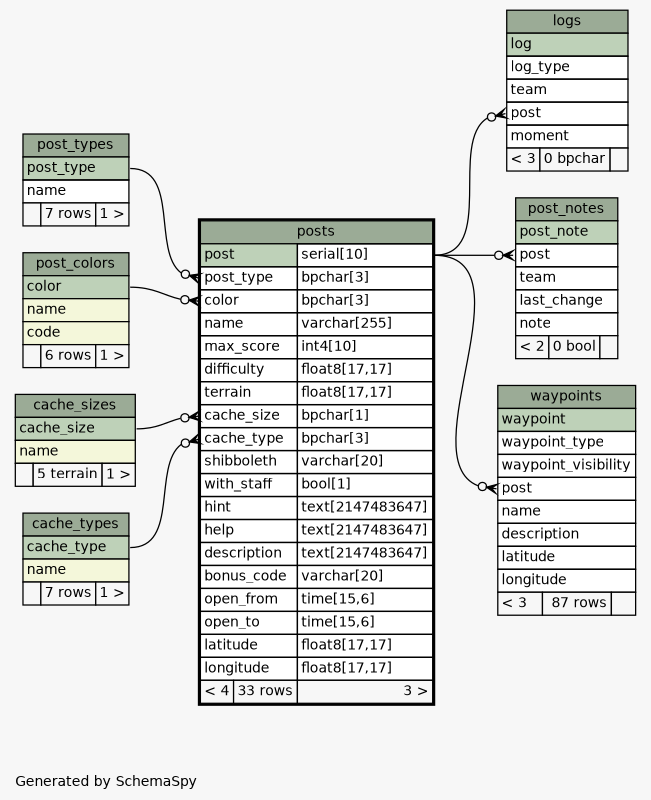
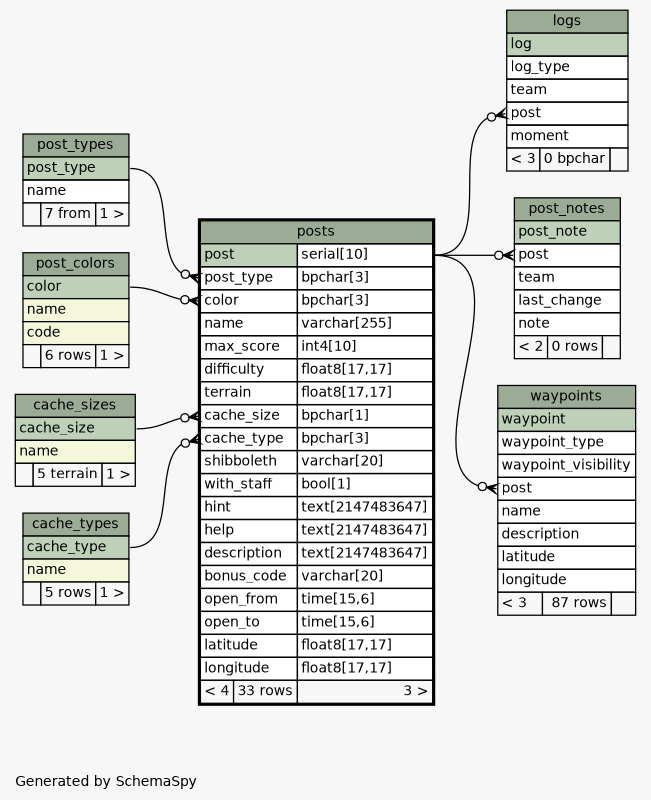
  digraph {
    bgcolor="#f7f7f7"
    fontname=Helvetica
    fontsize=11
    label="\nGenerated by SchemaSpy"
    labeljust=l
    nodesep=0.18
    rankdir=RL
    ranksep=0.46
    node [fontname=Helvetica fontsize=11 shape=plaintext]
    edge [arrowhead=none arrowsize=0.8 arrowtail=crowodot dir=back headport="post.type:e" tailport="post:w"]
    n1 [label=<     <TABLE BORDER="0" CELLBORDER="1" CELLSPACING="0" BGCOLOR="#ffffff">       <TR><TD COLSPAN="3" BGCOLOR="#9bab96" ALIGN="CENTER">logs</TD></TR>       <TR><TD PORT="log" COLSPAN="3" BGCOLOR="#bed1b8" ALIGN="LEFT">log</TD></TR>       <TR><TD PORT="log_type" COLSPAN="3" ALIGN="LEFT">log_type</TD></TR>       <TR><TD PORT="team" COLSPAN="3" ALIGN="LEFT">team</TD></TR>       <TR><TD PORT="post" COLSPAN="3" ALIGN="LEFT">post</TD></TR>       <TR><TD PORT="moment" COLSPAN="3" ALIGN="LEFT">moment</TD></TR>       <TR><TD ALIGN="LEFT" BGCOLOR="#f7f7f7">&lt; 3</TD><TD ALIGN="RIGHT" BGCOLOR="#f7f7f7">0 bpchar</TD><TD ALIGN="RIGHT" BGCOLOR="#f7f7f7">  </TD></TR>     </TABLE>>]
    n2 [label=<     <TABLE BORDER="2" CELLBORDER="1" CELLSPACING="0" BGCOLOR="#ffffff">       <TR><TD COLSPAN="3" BGCOLOR="#9bab96" ALIGN="CENTER">posts</TD></TR>       <TR><TD PORT="post" COLSPAN="2" BGCOLOR="#bed1b8" ALIGN="LEFT">post</TD><TD PORT="post.type" ALIGN="LEFT">serial[10]</TD></TR>       <TR><TD PORT="post_type" COLSPAN="2" ALIGN="LEFT">post_type</TD><TD PORT="post_type.type" ALIGN="LEFT">bpchar[3]</TD></TR>       <TR><TD PORT="color" COLSPAN="2" ALIGN="LEFT">color</TD><TD PORT="color.type" ALIGN="LEFT">bpchar[3]</TD></TR>       <TR><TD PORT="name" COLSPAN="2" ALIGN="LEFT">name</TD><TD PORT="name.type" ALIGN="LEFT">varchar[255]</TD></TR>       <TR><TD PORT="max_score" COLSPAN="2" ALIGN="LEFT">max_score</TD><TD PORT="max_score.type" ALIGN="LEFT">int4[10]</TD></TR>       <TR><TD PORT="difficulty" COLSPAN="2" ALIGN="LEFT">difficulty</TD><TD PORT="difficulty.type" ALIGN="LEFT">float8[17,17]</TD></TR>       <TR><TD PORT="terrain" COLSPAN="2" ALIGN="LEFT">terrain</TD><TD PORT="terrain.type" ALIGN="LEFT">float8[17,17]</TD></TR>       <TR><TD PORT="cache_size" COLSPAN="2" ALIGN="LEFT">cache_size</TD><TD PORT="cache_size.type" ALIGN="LEFT">bpchar[1]</TD></TR>       <TR><TD PORT="cache_type" COLSPAN="2" ALIGN="LEFT">cache_type</TD><TD PORT="cache_type.type" ALIGN="LEFT">bpchar[3]</TD></TR>       <TR><TD PORT="shibboleth" COLSPAN="2" ALIGN="LEFT">shibboleth</TD><TD PORT="shibboleth.type" ALIGN="LEFT">varchar[20]</TD></TR>       <TR><TD PORT="with_staff" COLSPAN="2" ALIGN="LEFT">with_staff</TD><TD PORT="with_staff.type" ALIGN="LEFT">bool[1]</TD></TR>       <TR><TD PORT="hint" COLSPAN="2" ALIGN="LEFT">hint</TD><TD PORT="hint.type" ALIGN="LEFT">text[2147483647]</TD></TR>       <TR><TD PORT="help" COLSPAN="2" ALIGN="LEFT">help</TD><TD PORT="help.type" ALIGN="LEFT">text[2147483647]</TD></TR>       <TR><TD PORT="description" COLSPAN="2" ALIGN="LEFT">description</TD><TD PORT="description.type" ALIGN="LEFT">text[2147483647]</TD></TR>       <TR><TD PORT="bonus_code" COLSPAN="2" ALIGN="LEFT">bonus_code</TD><TD PORT="bonus_code.type" ALIGN="LEFT">varchar[20]</TD></TR>       <TR><TD PORT="open_from" COLSPAN="2" ALIGN="LEFT">open_from</TD><TD PORT="open_from.type" ALIGN="LEFT">time[15,6]</TD></TR>       <TR><TD PORT="open_to" COLSPAN="2" ALIGN="LEFT">open_to</TD><TD PORT="open_to.type" ALIGN="LEFT">time[15,6]</TD></TR>       <TR><TD PORT="latitude" COLSPAN="2" ALIGN="LEFT">latitude</TD><TD PORT="latitude.type" ALIGN="LEFT">float8[17,17]</TD></TR>       <TR><TD PORT="longitude" COLSPAN="2" ALIGN="LEFT">longitude</TD><TD PORT="longitude.type" ALIGN="LEFT">float8[17,17]</TD></TR>       <TR><TD ALIGN="LEFT" BGCOLOR="#f7f7f7">&lt; 4</TD><TD ALIGN="RIGHT" BGCOLOR="#f7f7f7">33 rows</TD><TD ALIGN="RIGHT" BGCOLOR="#f7f7f7">3 &gt;</TD></TR>     </TABLE>>]
    n3 [label=<     <TABLE BORDER="0" CELLBORDER="1" CELLSPACING="0" BGCOLOR="#ffffff">       <TR><TD COLSPAN="3" BGCOLOR="#9bab96" ALIGN="CENTER">cache_sizes</TD></TR>       <TR><TD PORT="cache_size" COLSPAN="3" BGCOLOR="#bed1b8" ALIGN="LEFT">cache_size</TD></TR>       <TR><TD PORT="name" COLSPAN="3" BGCOLOR="#f4f7da" ALIGN="LEFT">name</TD></TR>       <TR><TD ALIGN="LEFT" BGCOLOR="#f7f7f7">  </TD><TD ALIGN="RIGHT" BGCOLOR="#f7f7f7">5 terrain</TD><TD ALIGN="RIGHT" BGCOLOR="#f7f7f7">1 &gt;</TD></TR>     </TABLE>>]
-   n4 [label=<     <TABLE BORDER="0" CELLBORDER="1" CELLSPACING="0" BGCOLOR="#ffffff">       <TR><TD COLSPAN="3" BGCOLOR="#9bab96" ALIGN="CENTER">cache_types</TD></TR>       <TR><TD PORT="cache_type" COLSPAN="3" BGCOLOR="#bed1b8" ALIGN="LEFT">cache_type</TD></TR>       <TR><TD PORT="name" COLSPAN="3" BGCOLOR="#f4f7da" ALIGN="LEFT">name</TD></TR>       <TR><TD ALIGN="LEFT" BGCOLOR="#f7f7f7">  </TD><TD ALIGN="RIGHT" BGCOLOR="#f7f7f7">7 rows</TD><TD ALIGN="RIGHT" BGCOLOR="#f7f7f7">1 &gt;</TD></TR>     </TABLE>>]
+   n4 [label=<     <TABLE BORDER="0" CELLBORDER="1" CELLSPACING="0" BGCOLOR="#ffffff">       <TR><TD COLSPAN="3" BGCOLOR="#9bab96" ALIGN="CENTER">cache_types</TD></TR>       <TR><TD PORT="cache_type" COLSPAN="3" BGCOLOR="#bed1b8" ALIGN="LEFT">cache_type</TD></TR>       <TR><TD PORT="name" COLSPAN="3" BGCOLOR="#f4f7da" ALIGN="LEFT">name</TD></TR>       <TR><TD ALIGN="LEFT" BGCOLOR="#f7f7f7">  </TD><TD ALIGN="RIGHT" BGCOLOR="#f7f7f7">5 rows</TD><TD ALIGN="RIGHT" BGCOLOR="#f7f7f7">1 &gt;</TD></TR>     </TABLE>>]
    n5 [label=<     <TABLE BORDER="0" CELLBORDER="1" CELLSPACING="0" BGCOLOR="#ffffff">       <TR><TD COLSPAN="3" BGCOLOR="#9bab96" ALIGN="CENTER">post_colors</TD></TR>       <TR><TD PORT="color" COLSPAN="3" BGCOLOR="#bed1b8" ALIGN="LEFT">color</TD></TR>       <TR><TD PORT="name" COLSPAN="3" BGCOLOR="#f4f7da" ALIGN="LEFT">name</TD></TR>       <TR><TD PORT="code" COLSPAN="3" BGCOLOR="#f4f7da" ALIGN="LEFT">code</TD></TR>       <TR><TD ALIGN="LEFT" BGCOLOR="#f7f7f7">  </TD><TD ALIGN="RIGHT" BGCOLOR="#f7f7f7">6 rows</TD><TD ALIGN="RIGHT" BGCOLOR="#f7f7f7">1 &gt;</TD></TR>     </TABLE>>]
-   n6 [label=<     <TABLE BORDER="0" CELLBORDER="1" CELLSPACING="0" BGCOLOR="#ffffff">       <TR><TD COLSPAN="3" BGCOLOR="#9bab96" ALIGN="CENTER">post_types</TD></TR>       <TR><TD PORT="post_type" COLSPAN="3" BGCOLOR="#bed1b8" ALIGN="LEFT">post_type</TD></TR>       <TR><TD PORT="name" COLSPAN="3" ALIGN="LEFT">name</TD></TR>       <TR><TD ALIGN="LEFT" BGCOLOR="#f7f7f7">  </TD><TD ALIGN="RIGHT" BGCOLOR="#f7f7f7">7 rows</TD><TD ALIGN="RIGHT" BGCOLOR="#f7f7f7">1 &gt;</TD></TR>     </TABLE>>]
-   n7 [label=<     <TABLE BORDER="0" CELLBORDER="1" CELLSPACING="0" BGCOLOR="#ffffff">       <TR><TD COLSPAN="3" BGCOLOR="#9bab96" ALIGN="CENTER">post_notes</TD></TR>       <TR><TD PORT="post_note" COLSPAN="3" BGCOLOR="#bed1b8" ALIGN="LEFT">post_note</TD></TR>       <TR><TD PORT="post" COLSPAN="3" ALIGN="LEFT">post</TD></TR>       <TR><TD PORT="team" COLSPAN="3" ALIGN="LEFT">team</TD></TR>       <TR><TD PORT="last_change" COLSPAN="3" ALIGN="LEFT">last_change</TD></TR>       <TR><TD PORT="note" COLSPAN="3" ALIGN="LEFT">note</TD></TR>       <TR><TD ALIGN="LEFT" BGCOLOR="#f7f7f7">&lt; 2</TD><TD ALIGN="RIGHT" BGCOLOR="#f7f7f7">0 bool</TD><TD ALIGN="RIGHT" BGCOLOR="#f7f7f7">  </TD></TR>     </TABLE>>]
+   n6 [label=<     <TABLE BORDER="0" CELLBORDER="1" CELLSPACING="0" BGCOLOR="#ffffff">       <TR><TD COLSPAN="3" BGCOLOR="#9bab96" ALIGN="CENTER">post_types</TD></TR>       <TR><TD PORT="post_type" COLSPAN="3" BGCOLOR="#bed1b8" ALIGN="LEFT">post_type</TD></TR>       <TR><TD PORT="name" COLSPAN="3" ALIGN="LEFT">name</TD></TR>       <TR><TD ALIGN="LEFT" BGCOLOR="#f7f7f7">  </TD><TD ALIGN="RIGHT" BGCOLOR="#f7f7f7">7 from</TD><TD ALIGN="RIGHT" BGCOLOR="#f7f7f7">1 &gt;</TD></TR>     </TABLE>>]
+   n7 [label=<     <TABLE BORDER="0" CELLBORDER="1" CELLSPACING="0" BGCOLOR="#ffffff">       <TR><TD COLSPAN="3" BGCOLOR="#9bab96" ALIGN="CENTER">post_notes</TD></TR>       <TR><TD PORT="post_note" COLSPAN="3" BGCOLOR="#bed1b8" ALIGN="LEFT">post_note</TD></TR>       <TR><TD PORT="post" COLSPAN="3" ALIGN="LEFT">post</TD></TR>       <TR><TD PORT="team" COLSPAN="3" ALIGN="LEFT">team</TD></TR>       <TR><TD PORT="last_change" COLSPAN="3" ALIGN="LEFT">last_change</TD></TR>       <TR><TD PORT="note" COLSPAN="3" ALIGN="LEFT">note</TD></TR>       <TR><TD ALIGN="LEFT" BGCOLOR="#f7f7f7">&lt; 2</TD><TD ALIGN="RIGHT" BGCOLOR="#f7f7f7">0 rows</TD><TD ALIGN="RIGHT" BGCOLOR="#f7f7f7">  </TD></TR>     </TABLE>>]
    n8 [label=<     <TABLE BORDER="0" CELLBORDER="1" CELLSPACING="0" BGCOLOR="#ffffff">       <TR><TD COLSPAN="3" BGCOLOR="#9bab96" ALIGN="CENTER">waypoints</TD></TR>       <TR><TD PORT="waypoint" COLSPAN="3" BGCOLOR="#bed1b8" ALIGN="LEFT">waypoint</TD></TR>       <TR><TD PORT="waypoint_type" COLSPAN="3" ALIGN="LEFT">waypoint_type</TD></TR>       <TR><TD PORT="waypoint_visibility" COLSPAN="3" ALIGN="LEFT">waypoint_visibility</TD></TR>       <TR><TD PORT="post" COLSPAN="3" ALIGN="LEFT">post</TD></TR>       <TR><TD PORT="name" COLSPAN="3" ALIGN="LEFT">name</TD></TR>       <TR><TD PORT="description" COLSPAN="3" ALIGN="LEFT">description</TD></TR>       <TR><TD PORT="latitude" COLSPAN="3" ALIGN="LEFT">latitude</TD></TR>       <TR><TD PORT="longitude" COLSPAN="3" ALIGN="LEFT">longitude</TD></TR>       <TR><TD ALIGN="LEFT" BGCOLOR="#f7f7f7">&lt; 3</TD><TD ALIGN="RIGHT" BGCOLOR="#f7f7f7">87 rows</TD><TD ALIGN="RIGHT" BGCOLOR="#f7f7f7">  </TD></TR>     </TABLE>>]
    n1 -> n2
    n2 -> n3 [headport="cache_size:e" tailport="cache_size:w"]
    n2 -> n4 [headport="cache_type:e" tailport="cache_type:w"]
    n2 -> n5 [headport="color:e" tailport="color:w"]
    n2 -> n6 [headport="post_type:e" tailport="post_type:w"]
    n7 -> n2
    n8 -> n2
  }
